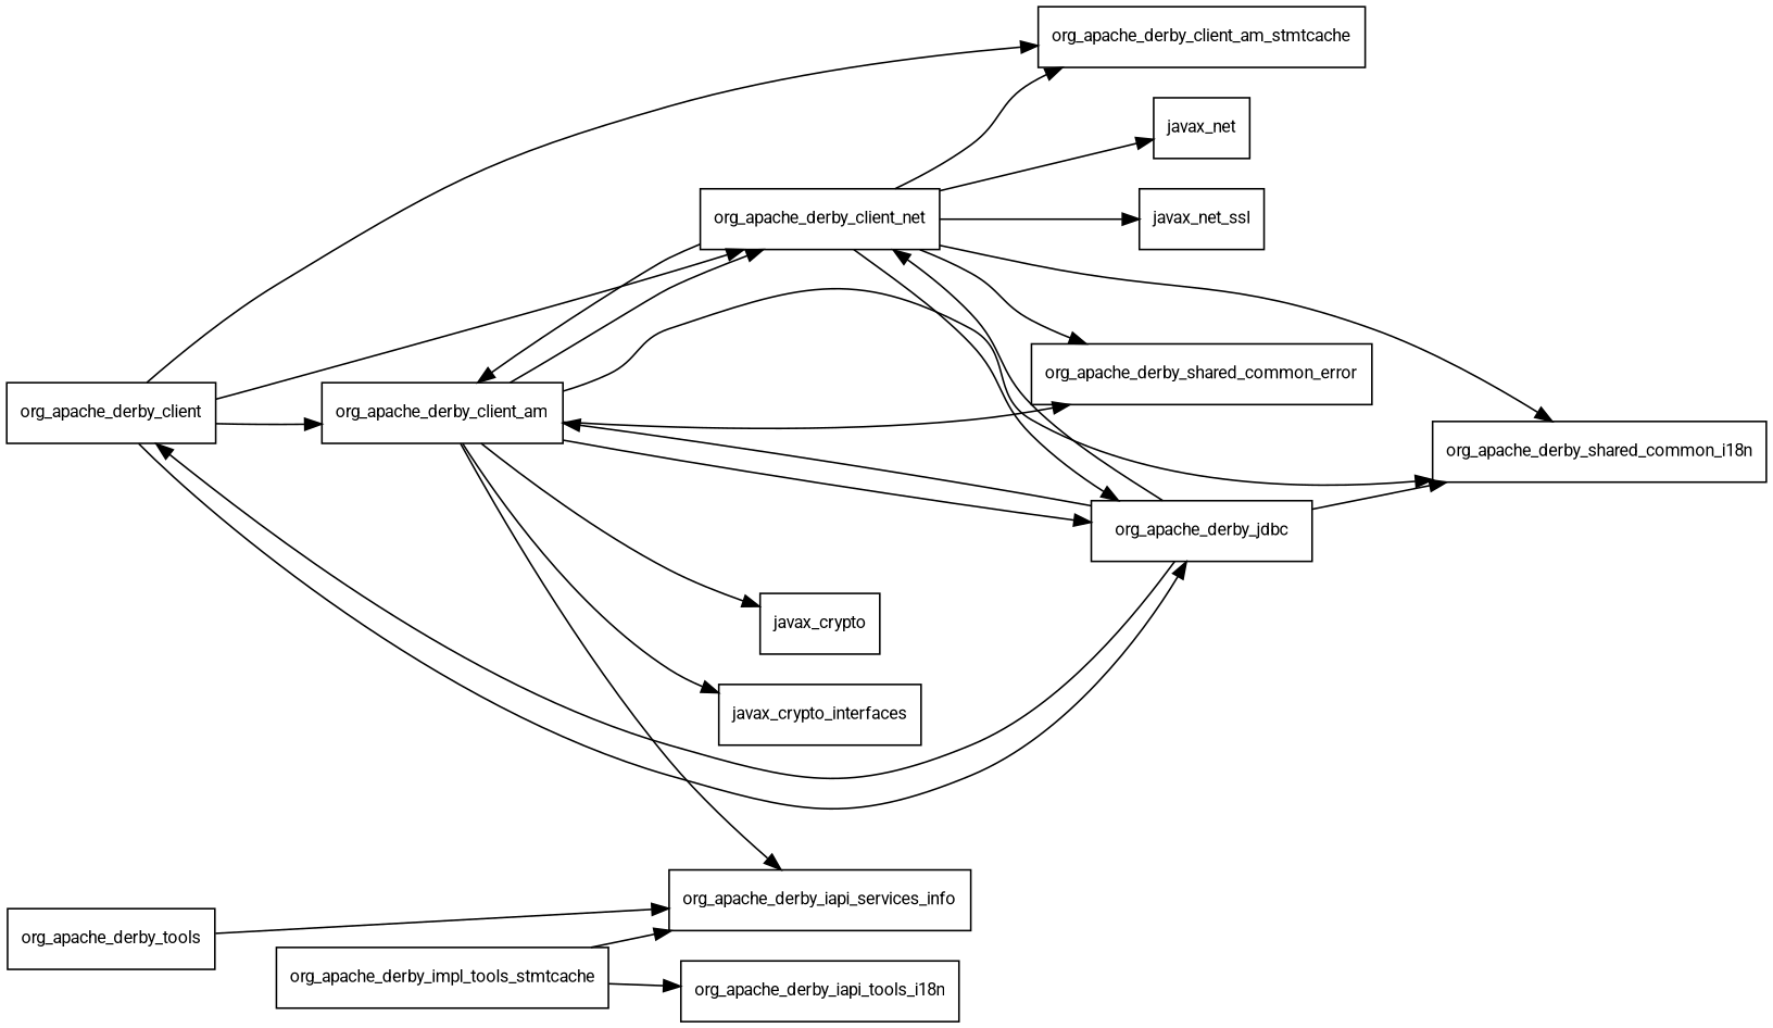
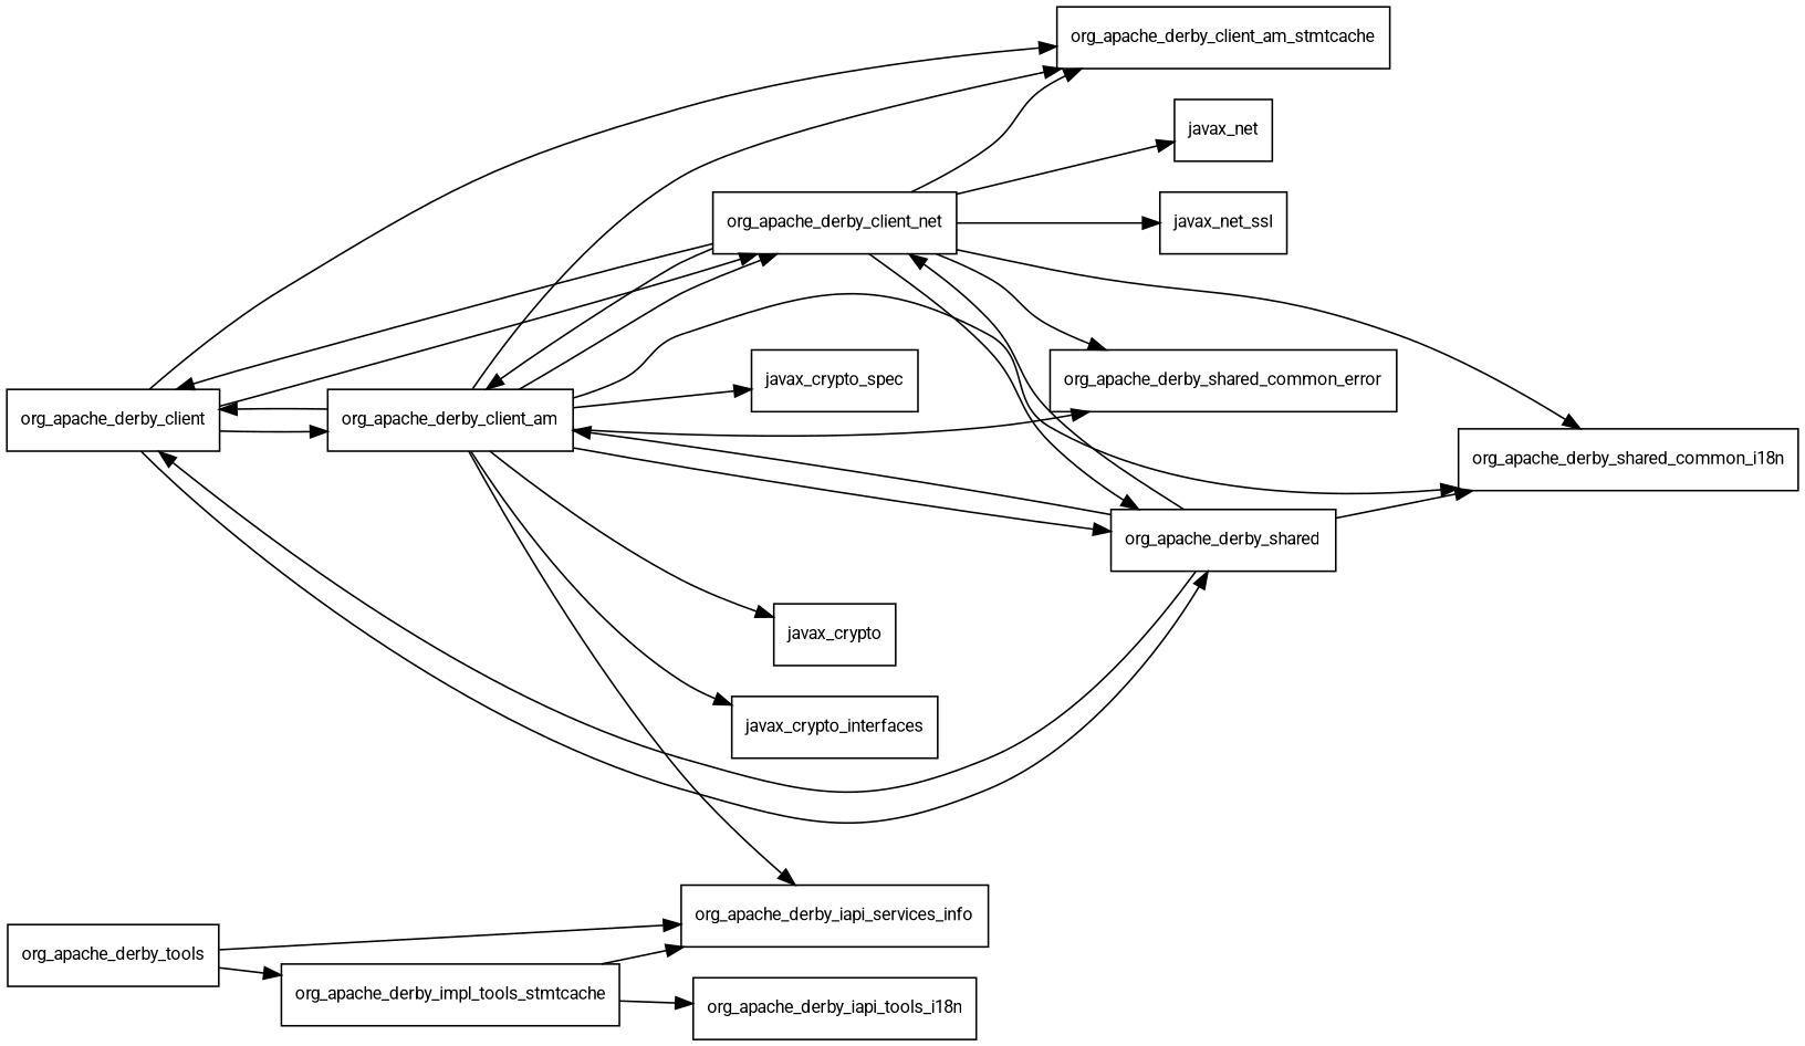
  digraph {
    fontname=Roboto
    rankdir=LR
    node [fontname=Roboto fontsize=10.0 shape=box]
    edge [fontname=Roboto]
    org_apache_derby_client
    org_apache_derby_client_am
    org_apache_derby_client_am_stmtcache
    org_apache_derby_client_net
-   org_apache_derby_jdbc
+   org_apache_derby_jdbc [label=org_apache_derby_shared]
    javax_crypto
    javax_crypto_interfaces
+   javax_crypto_spec
    org_apache_derby_iapi_services_info
    org_apache_derby_shared_common_error
    org_apache_derby_shared_common_i18n
    javax_net
    javax_net_ssl
    n14 [label=org_apache_derby_impl_tools_stmtcache]
    org_apache_derby_iapi_tools_i18n
    org_apache_derby_tools
    org_apache_derby_client -> org_apache_derby_client_am
    org_apache_derby_client -> org_apache_derby_client_am_stmtcache
    org_apache_derby_client -> org_apache_derby_client_net
    org_apache_derby_client -> org_apache_derby_jdbc
+   org_apache_derby_client_am -> org_apache_derby_client
+   org_apache_derby_client_am -> org_apache_derby_client_am_stmtcache
    org_apache_derby_client_am -> org_apache_derby_client_net
    org_apache_derby_client_am -> org_apache_derby_jdbc
    org_apache_derby_client_am -> javax_crypto
    org_apache_derby_client_am -> javax_crypto_interfaces
+   org_apache_derby_client_am -> javax_crypto_spec
    org_apache_derby_client_am -> org_apache_derby_iapi_services_info
    org_apache_derby_client_am -> org_apache_derby_shared_common_error
    org_apache_derby_client_am -> org_apache_derby_shared_common_i18n
+   org_apache_derby_client_net -> org_apache_derby_client
    org_apache_derby_client_net -> org_apache_derby_client_am
    org_apache_derby_client_net -> org_apache_derby_client_am_stmtcache
    org_apache_derby_client_net -> org_apache_derby_jdbc
    org_apache_derby_client_net -> org_apache_derby_shared_common_error
    org_apache_derby_client_net -> org_apache_derby_shared_common_i18n
    org_apache_derby_client_net -> javax_net
    org_apache_derby_client_net -> javax_net_ssl
    org_apache_derby_jdbc -> org_apache_derby_client
    org_apache_derby_jdbc -> org_apache_derby_client_am
    org_apache_derby_jdbc -> org_apache_derby_client_net
    org_apache_derby_jdbc -> org_apache_derby_shared_common_i18n
    n14 -> org_apache_derby_iapi_services_info
    n14 -> org_apache_derby_iapi_tools_i18n
    org_apache_derby_tools -> org_apache_derby_iapi_services_info
+   org_apache_derby_tools -> n14
  }
